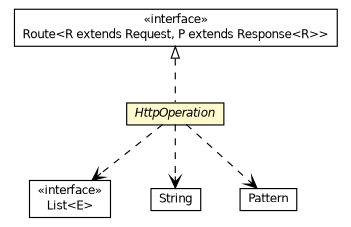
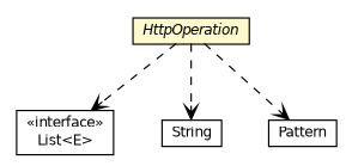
  digraph {
    nodesep=0.25
    ranksep=0.5
    node [fontcolor=black fontname=Helvetica fontsize=10.0 shape=plaintext]
    edge [fontname=Helvetica fontsize=10.0 headport=p labelfontname=Helvetica labelfontsize=10 style=dashed tailport=p arrowhead=open color=black fontcolor=black]
-   n1 [label=<<table title="babble.net.Route" border="0" cellborder="1" cellspacing="0" cellpadding="2" port="p" href="../Route.html"> 		<tr><td><table border="0" cellspacing="0" cellpadding="1"> <tr><td align="center" balign="center"> &#171;interface&#187; </td></tr> <tr><td align="center" balign="center"> Route&lt;R extends Request, P extends Response&lt;R&gt;&gt; </td></tr> 		</table></td></tr> 		</table>>]
    n2 [label=<<table title="babble.net.http.HttpOperation" border="0" cellborder="1" cellspacing="0" cellpadding="2" port="p" bgcolor="lemonChiffon" href="./HttpOperation.html"> 		<tr><td><table border="0" cellspacing="0" cellpadding="1"> <tr><td align="center" balign="center"><font face="Helvetica-Oblique"> HttpOperation </font></td></tr> 		</table></td></tr> 		</table>>]
    n3 [label=<<table title="java.util.List" border="0" cellborder="1" cellspacing="0" cellpadding="2" port="p" href="http://java.sun.com/j2se/1.4.2/docs/api/java/util/List.html"> 		<tr><td><table border="0" cellspacing="0" cellpadding="1"> <tr><td align="center" balign="center"> &#171;interface&#187; </td></tr> <tr><td align="center" balign="center"> List&lt;E&gt; </td></tr> 		</table></td></tr> 		</table>>]
    n4 [label=<<table title="java.lang.String" border="0" cellborder="1" cellspacing="0" cellpadding="2" port="p" href="http://java.sun.com/j2se/1.4.2/docs/api/java/lang/String.html"> 		<tr><td><table border="0" cellspacing="0" cellpadding="1"> <tr><td align="center" balign="center"> String </td></tr> 		</table></td></tr> 		</table>>]
    n5 [label=<<table title="java.util.regex.Pattern" border="0" cellborder="1" cellspacing="0" cellpadding="2" port="p" href="http://java.sun.com/j2se/1.4.2/docs/api/java/util/regex/Pattern.html"> 		<tr><td><table border="0" cellspacing="0" cellpadding="1"> <tr><td align="center" balign="center"> Pattern </td></tr> 		</table></td></tr> 		</table>>]
-   n1 -> n2 [arrowtail=empty dir=back fontsize=10 arrowhead="" color="" fontcolor=""]
    n2 -> n3
    n2 -> n4
    n2 -> n5
  }
